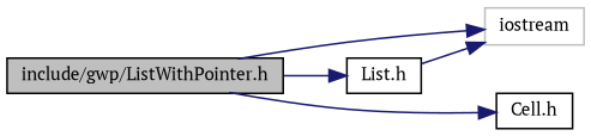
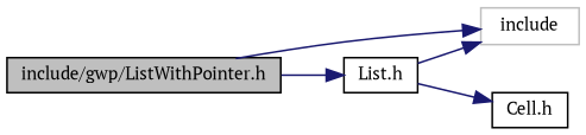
  digraph {
    fontname="PT Serif"
    rankdir=LR
    node [color=black fillcolor=white fontname="PT Serif" fontsize=10 shape=record style=filled]
    edge [color=midnightblue fontname="PT Serif" fontsize=10 labelfontname=Helvetica labelfontsize=10 style=solid]
    n1 [fillcolor=grey75 fontcolor=black height=0.2 label="include/gwp/ListWithPointer.h" width=0.4]
-   n2 [color=grey75 height=0.2 label=iostream width=0.4]
+   n2 [color=grey75 height=0.2 label=include width=0.4]
    n3 [height=0.2 label="List.h" width=0.4]
    n4 [height=0.2 label="Cell.h" width=0.4]
    n1 -> n2
    n1 -> n3
-   n1 -> n4
+   n3 -> n4
    n3 -> n2
  }
